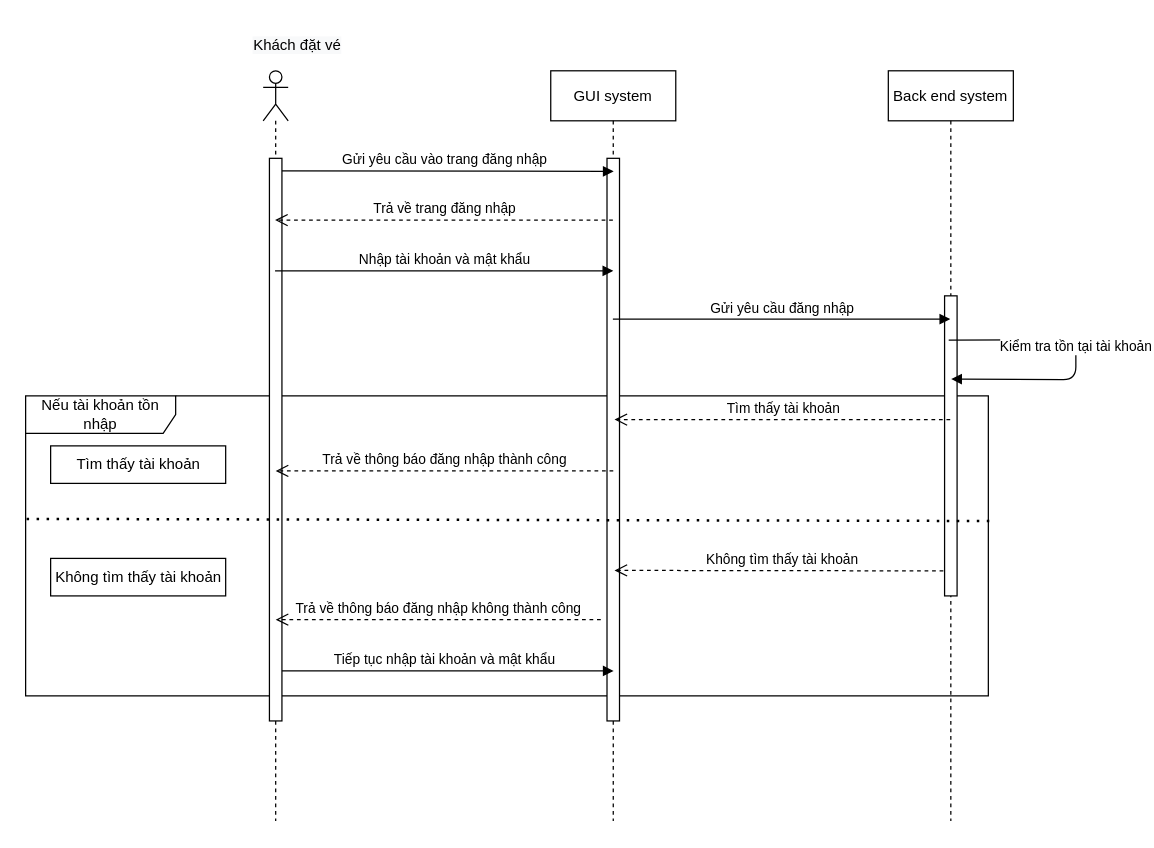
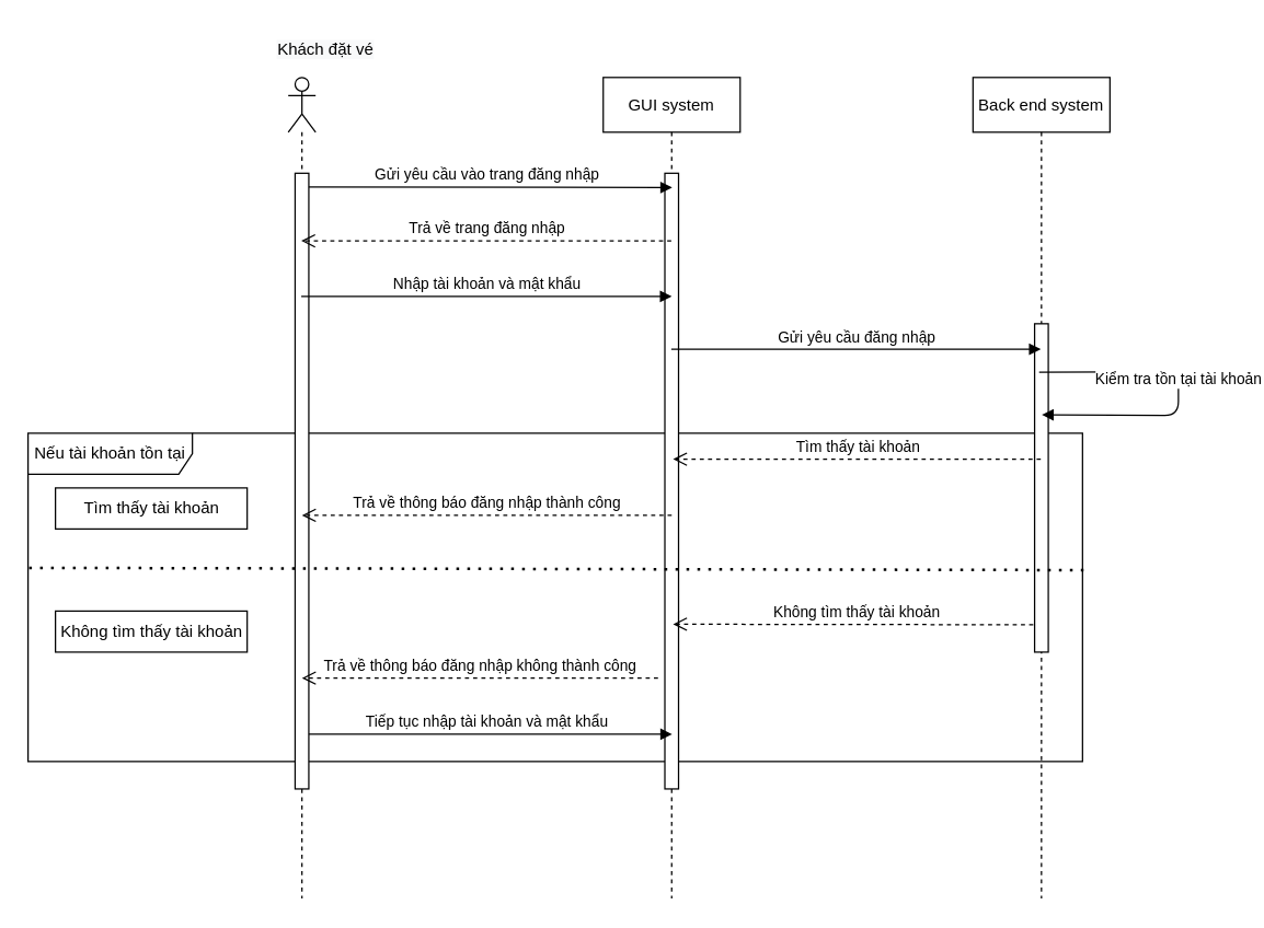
  <mxCell id="0" />
  <mxCell id="1" parent="0" />
- <mxCell id="2" value="Nếu tài khoản tồn nhập" style="shape=umlFrame;whiteSpace=wrap;html=1;width=120;height=30;swimlaneFillColor=none;aspect=fixed;" vertex="1" parent="1"><mxGeometry x="20" y="310" width="770" height="240" as="geometry" /></mxCell>
+ <mxCell id="2" value="Nếu tài khoản tồn tại" style="shape=umlFrame;whiteSpace=wrap;html=1;width=120;height=30;swimlaneFillColor=none;aspect=fixed;" vertex="1" parent="1"><mxGeometry x="20" y="310" width="770" height="240" as="geometry" /></mxCell>
  <mxCell id="3" value="GUI system" style="shape=umlLifeline;perimeter=lifelinePerimeter;container=1;collapsible=0;recursiveResize=0;rounded=0;shadow=0;strokeWidth=1;" parent="1" vertex="1"><mxGeometry x="440" y="50" width="100" height="600" as="geometry" /></mxCell>
  <mxCell id="4" value="" style="rounded=0;whiteSpace=wrap;html=1;shadow=0;glass=0;sketch=0;gradientColor=none;align=center;" vertex="1" parent="3"><mxGeometry x="45" y="70" width="10" height="450" as="geometry" /></mxCell>
  <mxCell id="5" value="Back end system" style="shape=umlLifeline;perimeter=lifelinePerimeter;container=1;collapsible=0;recursiveResize=0;rounded=0;shadow=0;strokeWidth=1;size=40;" parent="1" vertex="1"><mxGeometry x="710" y="50" width="100" height="600" as="geometry" /></mxCell>
  <mxCell id="6" value="Không tìm thấy tài khoản" style="html=1;verticalAlign=bottom;endArrow=open;dashed=1;endSize=8;entryX=0.51;entryY=0.666;entryDx=0;entryDy=0;entryPerimeter=0;" edge="1" parent="5" target="3"><mxGeometry relative="1" as="geometry"><mxPoint x="50" y="400" as="sourcePoint" /><mxPoint x="-210" y="400" as="targetPoint" /></mxGeometry></mxCell>
  <mxCell id="7" value="" style="rounded=0;whiteSpace=wrap;html=1;shadow=0;glass=0;sketch=0;gradientColor=none;align=center;" vertex="1" parent="5"><mxGeometry x="45" y="180" width="10" height="240" as="geometry" /></mxCell>
  <mxCell id="8" value="&#10;&#10;&lt;span style=&quot;color: rgb(0, 0, 0); font-family: helvetica; font-size: 12px; font-style: normal; font-weight: 400; letter-spacing: normal; text-align: center; text-indent: 0px; text-transform: none; word-spacing: 0px; background-color: rgb(248, 249, 250); display: inline; float: none;&quot;&gt;Khách đặt vé&lt;/span&gt;&#10;&#10;" style="text;html=1;strokeColor=none;fillColor=none;align=center;verticalAlign=middle;whiteSpace=wrap;rounded=0;" vertex="1" parent="1"><mxGeometry x="200" y="20" width="75" height="20" as="geometry" /></mxCell>
  <mxCell id="9" value="" style="shape=umlLifeline;participant=umlActor;perimeter=lifelinePerimeter;whiteSpace=wrap;html=1;container=1;collapsible=0;recursiveResize=0;verticalAlign=top;spacingTop=36;outlineConnect=0;rounded=0;glass=0;sketch=0;shadow=0;" vertex="1" parent="1"><mxGeometry x="210" y="50" width="20" height="600" as="geometry" /></mxCell>
  <mxCell id="10" value="Gửi yêu cầu vào trang đăng nhập" style="html=1;verticalAlign=bottom;endArrow=block;entryX=0.503;entryY=0.134;entryDx=0;entryDy=0;entryPerimeter=0;" edge="1" parent="9" target="3"><mxGeometry width="80" relative="1" as="geometry"><mxPoint x="10" y="80" as="sourcePoint" /><mxPoint x="260" y="80" as="targetPoint" /></mxGeometry></mxCell>
  <mxCell id="11" value="Tiếp tục nhập tài khoản và mật khẩu" style="html=1;verticalAlign=bottom;endArrow=block;entryX=0.503;entryY=0.8;entryDx=0;entryDy=0;entryPerimeter=0;" edge="1" parent="9" target="3"><mxGeometry width="80" relative="1" as="geometry"><mxPoint x="10" y="480" as="sourcePoint" /><mxPoint x="270" y="480" as="targetPoint" /></mxGeometry></mxCell>
  <mxCell id="12" value="" style="rounded=0;whiteSpace=wrap;html=1;shadow=0;glass=0;sketch=0;gradientColor=none;align=center;" vertex="1" parent="9"><mxGeometry x="5" y="70" width="10" height="450" as="geometry" /></mxCell>
  <mxCell id="13" value="Nhập tài khoản và mật khẩu" style="html=1;verticalAlign=bottom;endArrow=block;" edge="1" parent="1" source="9"><mxGeometry width="80" relative="1" as="geometry"><mxPoint x="240" y="210" as="sourcePoint" /><mxPoint x="490" y="210" as="targetPoint" /></mxGeometry></mxCell>
  <mxCell id="14" value="Trả về trang đăng nhập" style="html=1;verticalAlign=bottom;endArrow=open;dashed=1;endSize=8;exitX=0.497;exitY=0.199;exitDx=0;exitDy=0;exitPerimeter=0;" edge="1" parent="1" source="3" target="9"><mxGeometry relative="1" as="geometry"><mxPoint x="470" y="170" as="sourcePoint" /><mxPoint x="410" y="170" as="targetPoint" /></mxGeometry></mxCell>
  <mxCell id="15" value="Gửi yêu cầu đăng nhập" style="html=1;verticalAlign=bottom;endArrow=block;exitX=0.497;exitY=0.331;exitDx=0;exitDy=0;exitPerimeter=0;" edge="1" parent="1" source="3" target="5"><mxGeometry width="80" relative="1" as="geometry"><mxPoint x="500" y="250" as="sourcePoint" /><mxPoint x="741" y="230" as="targetPoint" /></mxGeometry></mxCell>
  <mxCell id="16" value="Kiểm tra tồn tại tài khoản" style="html=1;verticalAlign=bottom;endArrow=block;entryX=0.503;entryY=0.411;entryDx=0;entryDy=0;entryPerimeter=0;exitX=0.483;exitY=0.359;exitDx=0;exitDy=0;exitPerimeter=0;" edge="1" parent="1" source="5" target="5"><mxGeometry width="80" relative="1" as="geometry"><mxPoint x="760" y="260" as="sourcePoint" /><mxPoint x="820" y="300" as="targetPoint" /><Array as="points"><mxPoint x="860" y="265" /><mxPoint x="860" y="297" /></Array></mxGeometry></mxCell>
  <mxCell id="17" value="Tìm thấy tài khoản" style="html=1;verticalAlign=bottom;endArrow=open;dashed=1;endSize=8;entryX=0.51;entryY=0.465;entryDx=0;entryDy=0;entryPerimeter=0;" edge="1" parent="1" source="5" target="3"><mxGeometry relative="1" as="geometry"><mxPoint x="760" y="320" as="sourcePoint" /><mxPoint x="510" y="330" as="targetPoint" /></mxGeometry></mxCell>
  <mxCell id="18" value="Trả về thông báo đăng nhập thành công" style="html=1;verticalAlign=bottom;endArrow=open;dashed=1;endSize=8;" edge="1" parent="1"><mxGeometry relative="1" as="geometry"><mxPoint x="490" y="370" as="sourcePoint" /><mxPoint x="220" y="370" as="targetPoint" /></mxGeometry></mxCell>
  <mxCell id="19" value="" style="endArrow=none;dashed=1;html=1;dashPattern=1 3;strokeWidth=2;exitX=1.001;exitY=0.417;exitDx=0;exitDy=0;exitPerimeter=0;entryX=0;entryY=0.41;entryDx=0;entryDy=0;entryPerimeter=0;" edge="1" parent="1" source="2" target="2"><mxGeometry width="50" height="50" relative="1" as="geometry"><mxPoint x="200" y="480" as="sourcePoint" /><mxPoint x="250" y="430" as="targetPoint" /></mxGeometry></mxCell>
  <mxCell id="20" value="Trả về thông báo đăng nhập không thành công" style="html=1;verticalAlign=bottom;endArrow=open;dashed=1;endSize=8;" edge="1" parent="1"><mxGeometry relative="1" as="geometry"><mxPoint x="480" y="489" as="sourcePoint" /><mxPoint x="220" y="489" as="targetPoint" /></mxGeometry></mxCell>
  <mxCell id="21" value="Tìm thấy tài khoản" style="html=1;gradientColor=none;" vertex="1" parent="1"><mxGeometry x="40" y="350" width="140" height="30" as="geometry" /></mxCell>
  <mxCell id="22" value="Không tìm thấy tài khoản" style="html=1;gradientColor=none;" vertex="1" parent="1"><mxGeometry x="40" y="440" width="140" height="30" as="geometry" /></mxCell>
